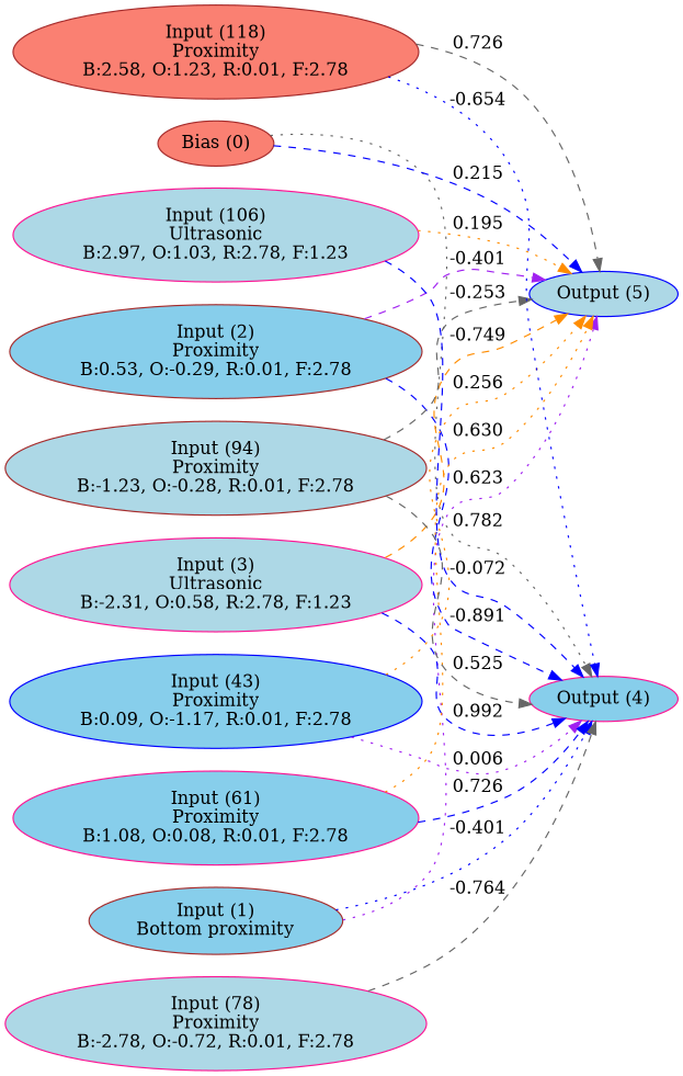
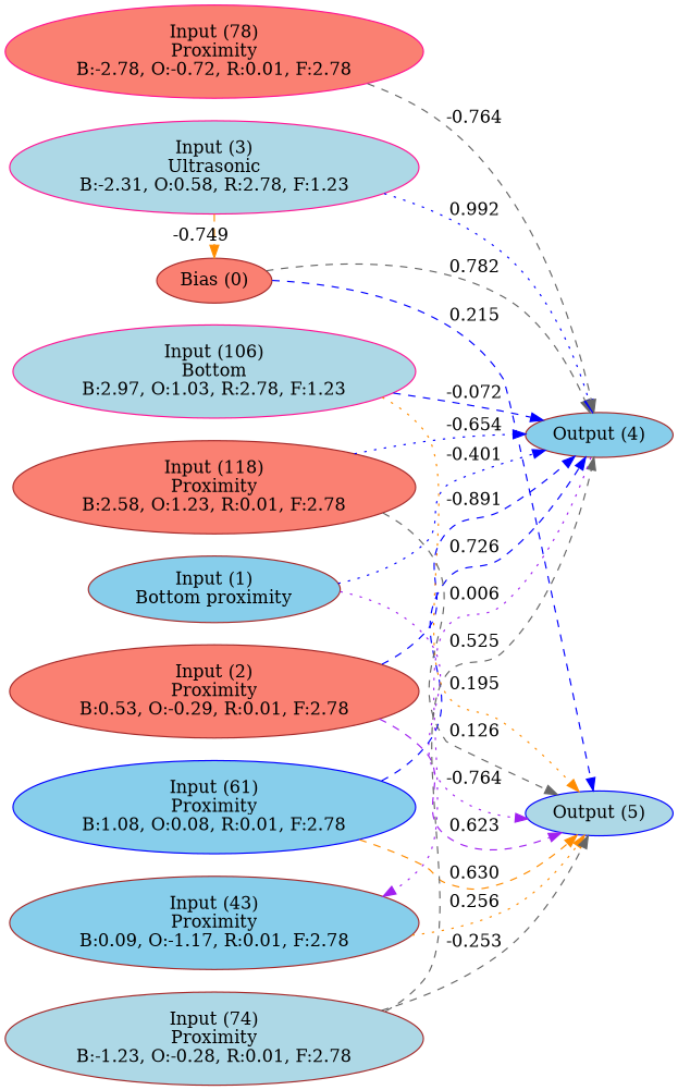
  digraph {
    fontname="DejaVu Serif"
    rankdir=LR
    node [color=brown fillcolor=lightblue fontname="DejaVu Serif" style=filled]
    edge [color=blue fontname="DejaVu Serif" style=dashed]
    n1 [fillcolor=salmon label="Bias (0)"]
    n2 [fillcolor=skyblue label="Input (1)\nBottom proximity"]
-   n3 [fillcolor=skyblue label="Input (2)\nProximity\nB:0.53, O:-0.29, R:0.01, F:2.78"]
+   n3 [fillcolor=salmon label="Input (2)\nProximity\nB:0.53, O:-0.29, R:0.01, F:2.78"]
    n4 [color=deeppink label="Input (3)\nUltrasonic\nB:-2.31, O:0.58, R:2.78, F:1.23"]
-   n5 [color=blue fillcolor=skyblue label="Input (43)\nProximity\nB:0.09, O:-1.17, R:0.01, F:2.78"]
-   n6 [color=deeppink fillcolor=skyblue label="Input (61)\nProximity\nB:1.08, O:0.08, R:0.01, F:2.78"]
-   n7 [label="Input (94)\nProximity\nB:-1.23, O:-0.28, R:0.01, F:2.78"]
-   n8 [color=deeppink label="Input (78)\nProximity\nB:-2.78, O:-0.72, R:0.01, F:2.78"]
-   n9 [color=deeppink label="Input (106)\nUltrasonic\nB:2.97, O:1.03, R:2.78, F:1.23"]
+   n5 [fillcolor=skyblue label="Input (43)\nProximity\nB:0.09, O:-1.17, R:0.01, F:2.78"]
+   n6 [color=blue fillcolor=skyblue label="Input (61)\nProximity\nB:1.08, O:0.08, R:0.01, F:2.78"]
+   n7 [label="Input (74)\nProximity\nB:-1.23, O:-0.28, R:0.01, F:2.78"]
+   n8 [color=deeppink fillcolor=salmon label="Input (78)\nProximity\nB:-2.78, O:-0.72, R:0.01, F:2.78"]
+   n9 [color=deeppink label="Input (106)\nBottom\nB:2.97, O:1.03, R:2.78, F:1.23"]
    n10 [fillcolor=salmon label="Input (118)\nProximity\nB:2.58, O:1.23, R:0.01, F:2.78"]
-   n11 [color=deeppink fillcolor=skyblue label="Output (4)"]
+   n11 [fillcolor=skyblue label="Output (4)"]
    n12 [color=blue label="Output (5)"]
    subgraph sub_1 {
      rank=same
      n1
      n2
      n3
      n4
      n5
      n6
      n7
      n8
      n9
      n10
    }
    subgraph sub_2 {
      rank=same
      n11
      n12
    }
-   n1 -> n11 [color=gray40 label=0.782 style=dotted]
+   n1 -> n11 [color=gray40 label=0.782]
    n1 -> n12 [label=0.215]
    n2 -> n11 [label=-0.401 style=dotted]
-   n2 -> n12 [color=purple label=0.623 style=dotted]
+   n2 -> n12 [color=purple label=-0.764 style=dotted]
    n3 -> n11 [label=-0.891]
-   n3 -> n12 [color=purple label=-0.401]
-   n4 -> n11 [label=0.992]
-   n4 -> n12 [color=darkorange label=-0.749]
-   n5 -> n11 [color=purple label=0.006 style=dotted]
+   n3 -> n12 [color=purple label=0.623]
+   n4 -> n11 [label=0.992 style=dotted]
+   n4 -> n1 [color=darkorange label=-0.749]
+   n11 -> n5 [color=purple label=0.006 style=dotted]
    n5 -> n12 [color=darkorange label=0.256 style=dotted]
    n6 -> n11 [label=0.726]
-   n6 -> n12 [color=darkorange label=0.630 style=dotted]
+   n6 -> n12 [color=darkorange label=0.630]
    n7 -> n11 [color=gray40 label=0.525]
    n7 -> n12 [color=gray40 label=-0.253]
    n8 -> n11 [color=gray40 label=-0.764]
    n9 -> n11 [label=-0.072]
    n9 -> n12 [color=darkorange label=0.195 style=dotted]
    n10 -> n11 [label=-0.654 style=dotted]
-   n10 -> n12 [color=gray40 label=0.726]
+   n10 -> n12 [color=gray40 label=0.126]
  }
